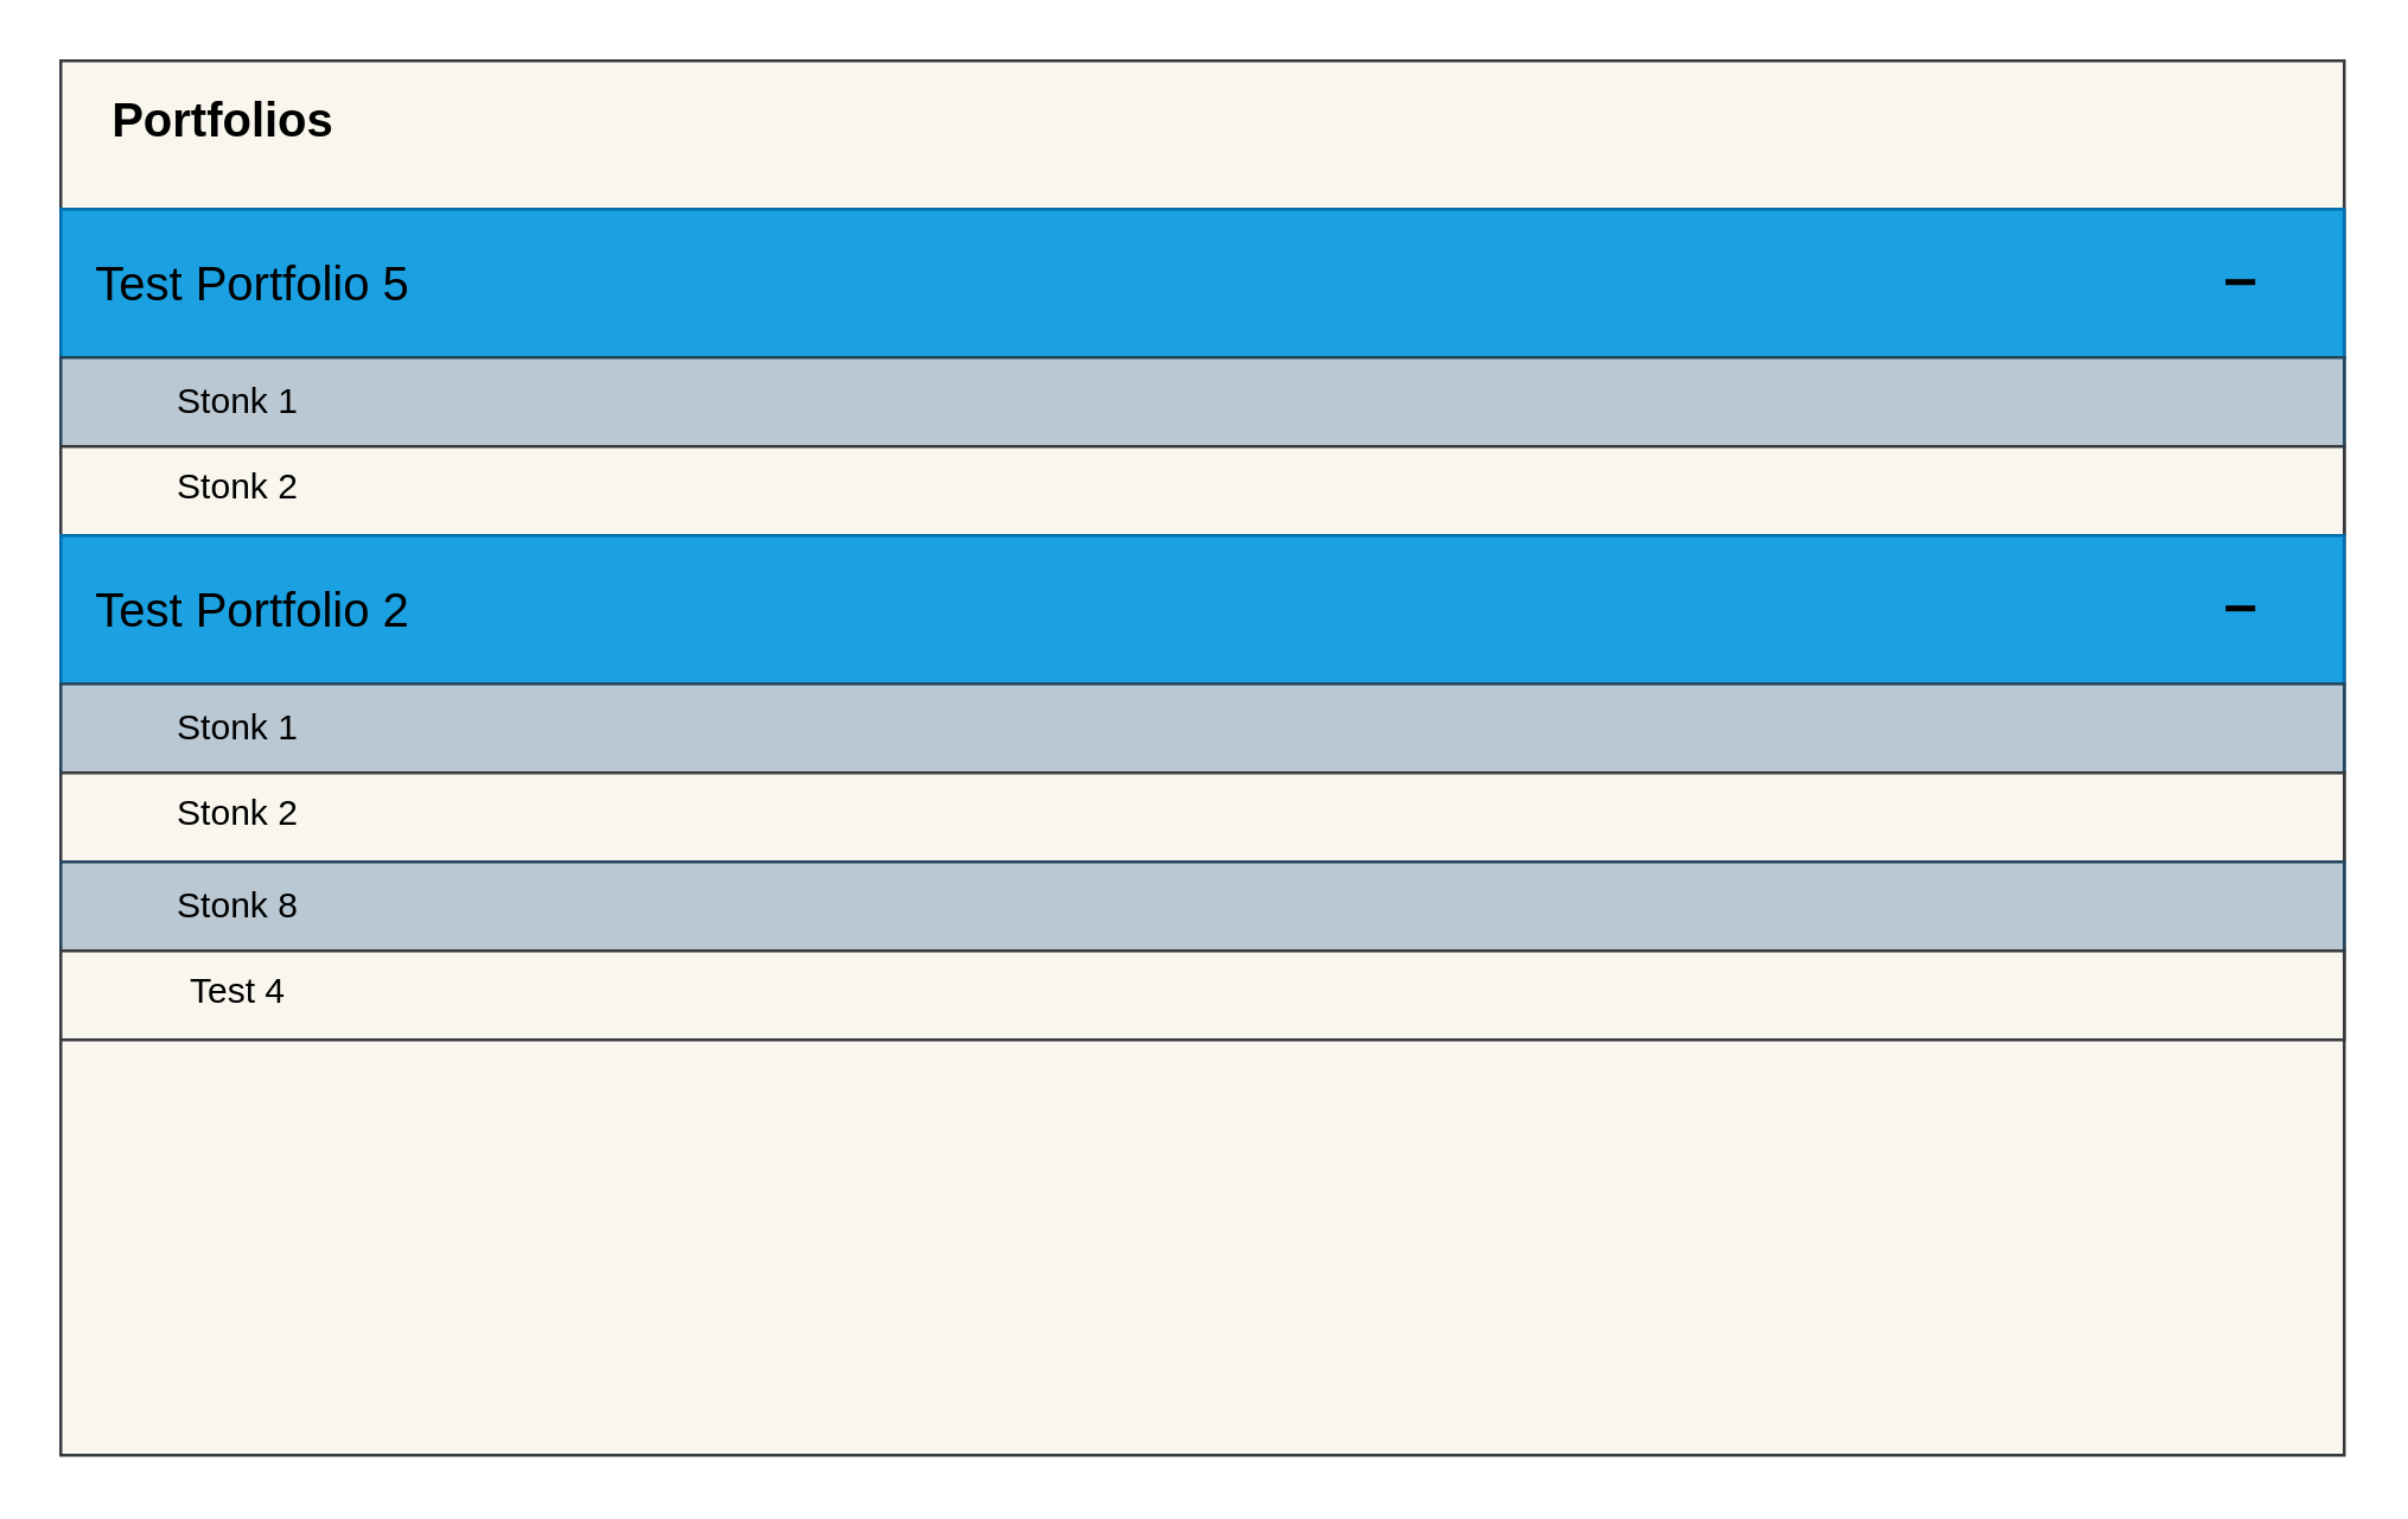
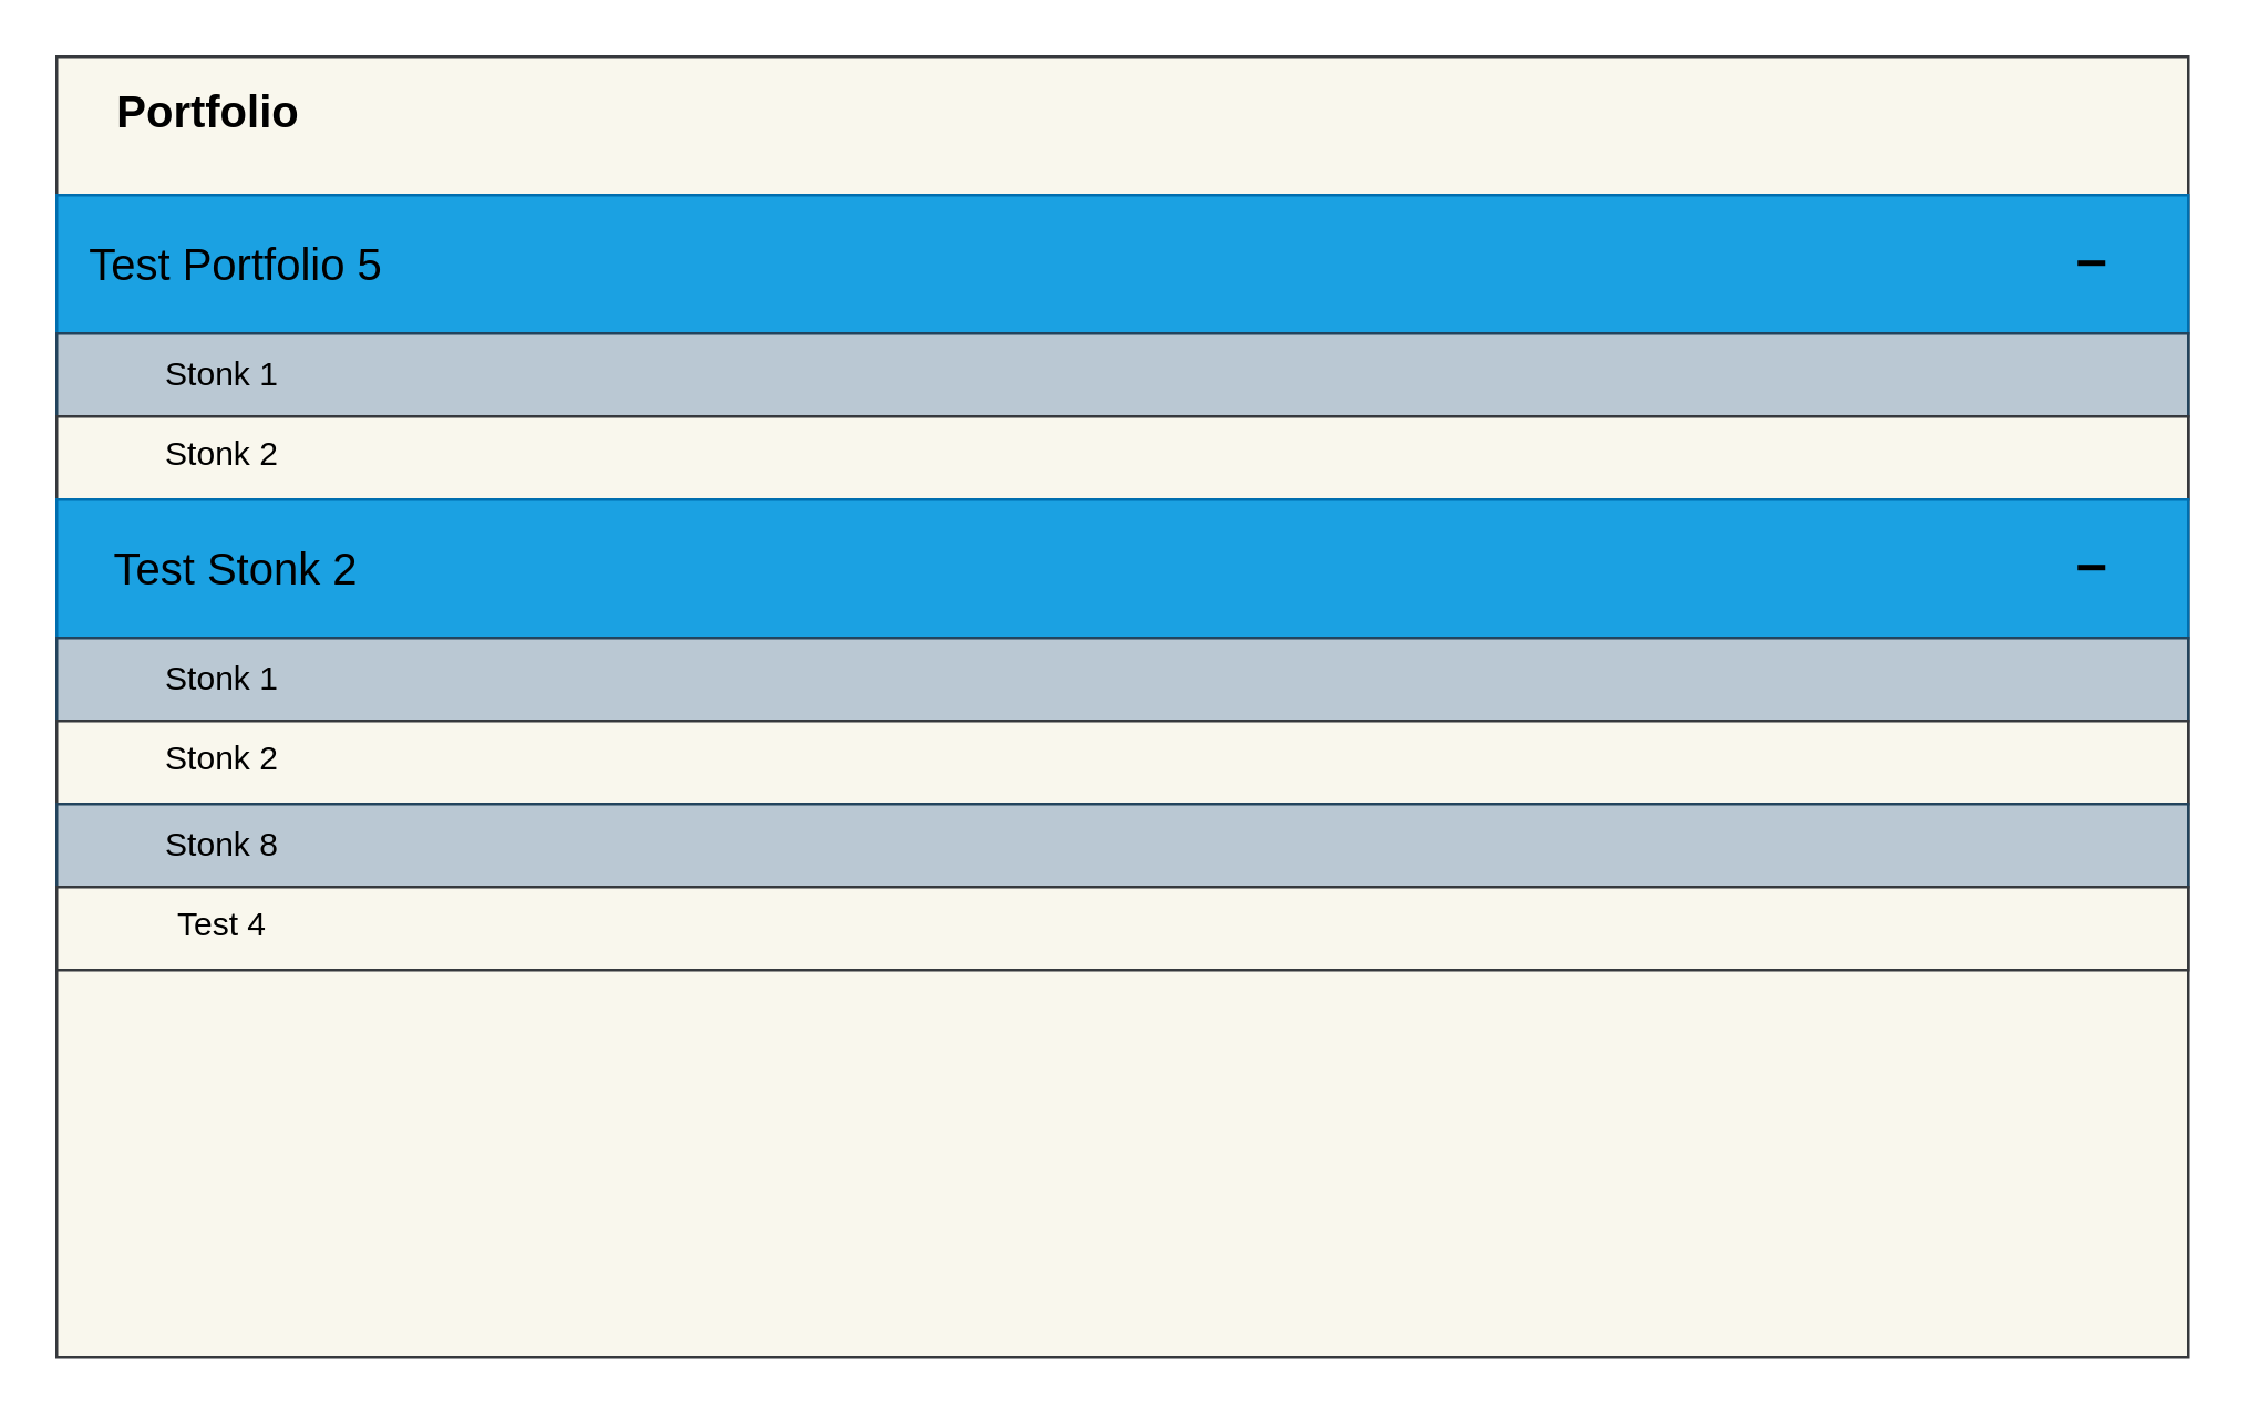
  <mxCell id="0" />
  <mxCell id="1" parent="0" />
  <mxCell id="2" value="" style="rounded=0;whiteSpace=wrap;html=1;fillColor=#f9f7ed;strokeColor=#36393d;" vertex="1" parent="1"><mxGeometry x="20" y="20" width="770" height="470" as="geometry" /></mxCell>
- <mxCell id="3" value="Portfolios" style="text;html=1;strokeColor=none;fillColor=none;align=center;verticalAlign=middle;whiteSpace=wrap;rounded=0;fontSize=16;fontStyle=1;fontColor=#000000;" vertex="1" parent="1"><mxGeometry x="30" y="30" width="90" height="20" as="geometry" /></mxCell>
+ <mxCell id="3" value="Portfolio" style="text;html=1;strokeColor=none;fillColor=none;align=center;verticalAlign=middle;whiteSpace=wrap;rounded=0;fontSize=16;fontStyle=1;fontColor=#000000;" vertex="1" parent="1"><mxGeometry x="30" y="30" width="90" height="20" as="geometry" /></mxCell>
  <mxCell id="4" value="" style="rounded=0;whiteSpace=wrap;html=1;fontSize=16;fillColor=#1ba1e2;strokeColor=#006EAF;fontColor=#ffffff;" vertex="1" parent="1"><mxGeometry x="20" y="70" width="770" height="50" as="geometry" /></mxCell>
  <mxCell id="5" value="" style="rounded=0;whiteSpace=wrap;html=1;fontSize=16;fillColor=#bac8d3;strokeColor=#23445d;" vertex="1" parent="1"><mxGeometry x="20" y="120" width="770" height="30" as="geometry" /></mxCell>
  <mxCell id="6" value="" style="rounded=0;whiteSpace=wrap;html=1;fontSize=16;fillColor=#f9f7ed;strokeColor=#36393d;" vertex="1" parent="1"><mxGeometry x="20" y="150" width="770" height="30" as="geometry" /></mxCell>
  <mxCell id="7" value="" style="rounded=0;whiteSpace=wrap;html=1;fontSize=16;fillColor=#1ba1e2;strokeColor=#006EAF;fontColor=#ffffff;" vertex="1" parent="1"><mxGeometry x="20" y="180" width="770" height="50" as="geometry" /></mxCell>
  <mxCell id="8" value="" style="rounded=0;whiteSpace=wrap;html=1;fontSize=16;fillColor=#bac8d3;strokeColor=#23445d;" vertex="1" parent="1"><mxGeometry x="20" y="230" width="770" height="30" as="geometry" /></mxCell>
  <mxCell id="9" value="" style="rounded=0;whiteSpace=wrap;html=1;fontSize=16;fillColor=#f9f7ed;strokeColor=#36393d;" vertex="1" parent="1"><mxGeometry x="20" y="260" width="770" height="30" as="geometry" /></mxCell>
  <mxCell id="10" value="" style="rounded=0;whiteSpace=wrap;html=1;fontSize=16;fillColor=#bac8d3;strokeColor=#23445d;" vertex="1" parent="1"><mxGeometry x="20" y="290" width="770" height="30" as="geometry" /></mxCell>
  <mxCell id="11" value="" style="rounded=0;whiteSpace=wrap;html=1;fontSize=16;fillColor=#f9f7ed;strokeColor=#36393d;" vertex="1" parent="1"><mxGeometry x="20" y="320" width="770" height="30" as="geometry" /></mxCell>
  <mxCell id="12" value="Test Portfolio 5" style="text;html=1;strokeColor=none;fillColor=none;align=center;verticalAlign=middle;whiteSpace=wrap;rounded=0;fontSize=16;" vertex="1" parent="1"><mxGeometry x="30" y="85" width="110" height="20" as="geometry" /></mxCell>
- <mxCell id="13" value="Test Portfolio 2" style="text;html=1;strokeColor=none;fillColor=none;align=center;verticalAlign=middle;whiteSpace=wrap;rounded=0;fontSize=16;" vertex="1" parent="1"><mxGeometry x="30" y="195" width="110" height="20" as="geometry" /></mxCell>
+ <mxCell id="13" value="Test Stonk 2" style="text;html=1;strokeColor=none;fillColor=none;align=center;verticalAlign=middle;whiteSpace=wrap;rounded=0;fontSize=16;" vertex="1" parent="1"><mxGeometry x="30" y="195" width="110" height="20" as="geometry" /></mxCell>
  <mxCell id="14" value="Stonk 1" style="text;html=1;strokeColor=none;fillColor=none;align=center;verticalAlign=middle;whiteSpace=wrap;rounded=0;fontSize=12;fontColor=#000000;" vertex="1" parent="1"><mxGeometry x="50" y="125" width="60" height="20" as="geometry" /></mxCell>
  <mxCell id="15" value="Stonk 2" style="text;html=1;strokeColor=none;fillColor=none;align=center;verticalAlign=middle;whiteSpace=wrap;rounded=0;fontSize=12;fontColor=#000000;" vertex="1" parent="1"><mxGeometry x="50" y="154" width="60" height="20" as="geometry" /></mxCell>
  <mxCell id="16" value="Stonk 1" style="text;html=1;strokeColor=none;fillColor=none;align=center;verticalAlign=middle;whiteSpace=wrap;rounded=0;fontSize=12;fontColor=#000000;" vertex="1" parent="1"><mxGeometry x="50" y="235" width="60" height="20" as="geometry" /></mxCell>
  <mxCell id="17" value="Stonk 2" style="text;html=1;strokeColor=none;fillColor=none;align=center;verticalAlign=middle;whiteSpace=wrap;rounded=0;fontSize=12;fontColor=#000000;" vertex="1" parent="1"><mxGeometry x="50" y="264" width="60" height="20" as="geometry" /></mxCell>
  <mxCell id="18" value="Stonk 8" style="text;html=1;strokeColor=none;fillColor=none;align=center;verticalAlign=middle;whiteSpace=wrap;rounded=0;fontSize=12;fontColor=#000000;" vertex="1" parent="1"><mxGeometry x="50" y="295" width="60" height="20" as="geometry" /></mxCell>
  <mxCell id="19" value="Test 4" style="text;html=1;strokeColor=none;fillColor=none;align=center;verticalAlign=middle;whiteSpace=wrap;rounded=0;fontSize=12;fontColor=#000000;" vertex="1" parent="1"><mxGeometry x="50" y="324" width="60" height="20" as="geometry" /></mxCell>
  <mxCell id="20" value="" style="endArrow=none;html=1;fontSize=12;fontColor=#000000;strokeWidth=2;" edge="1" parent="1"><mxGeometry width="50" height="50" relative="1" as="geometry"><mxPoint x="760" y="204.58" as="sourcePoint" /><mxPoint x="750" y="204.58" as="targetPoint" /><Array as="points"><mxPoint x="760" y="204.58" /></Array></mxGeometry></mxCell>
  <mxCell id="21" value="" style="endArrow=none;html=1;fontSize=12;fontColor=#000000;strokeWidth=2;" edge="1" parent="1"><mxGeometry width="50" height="50" relative="1" as="geometry"><mxPoint x="760" y="94.58" as="sourcePoint" /><mxPoint x="750" y="94.58" as="targetPoint" /><Array as="points"><mxPoint x="760" y="94.58" /></Array></mxGeometry></mxCell>
